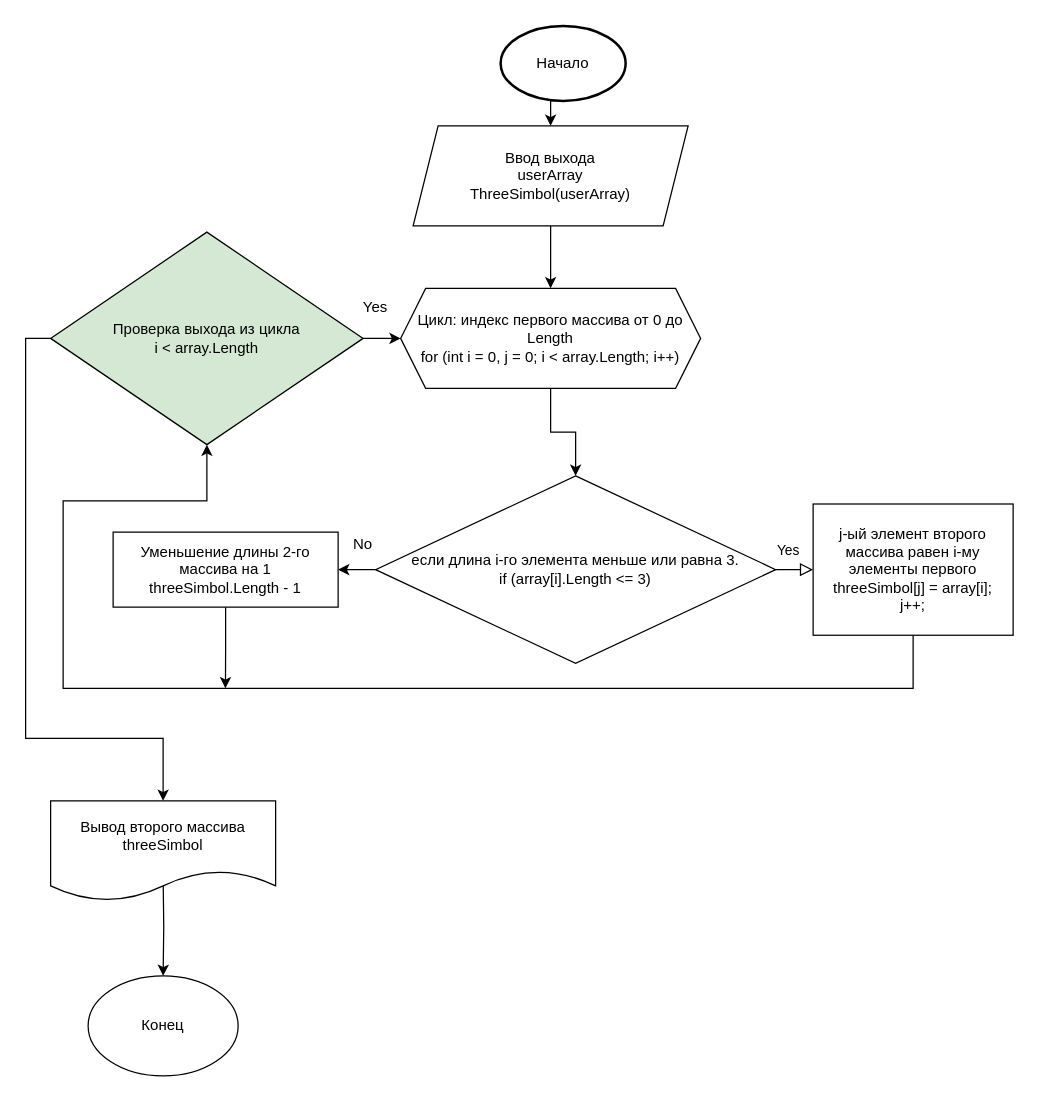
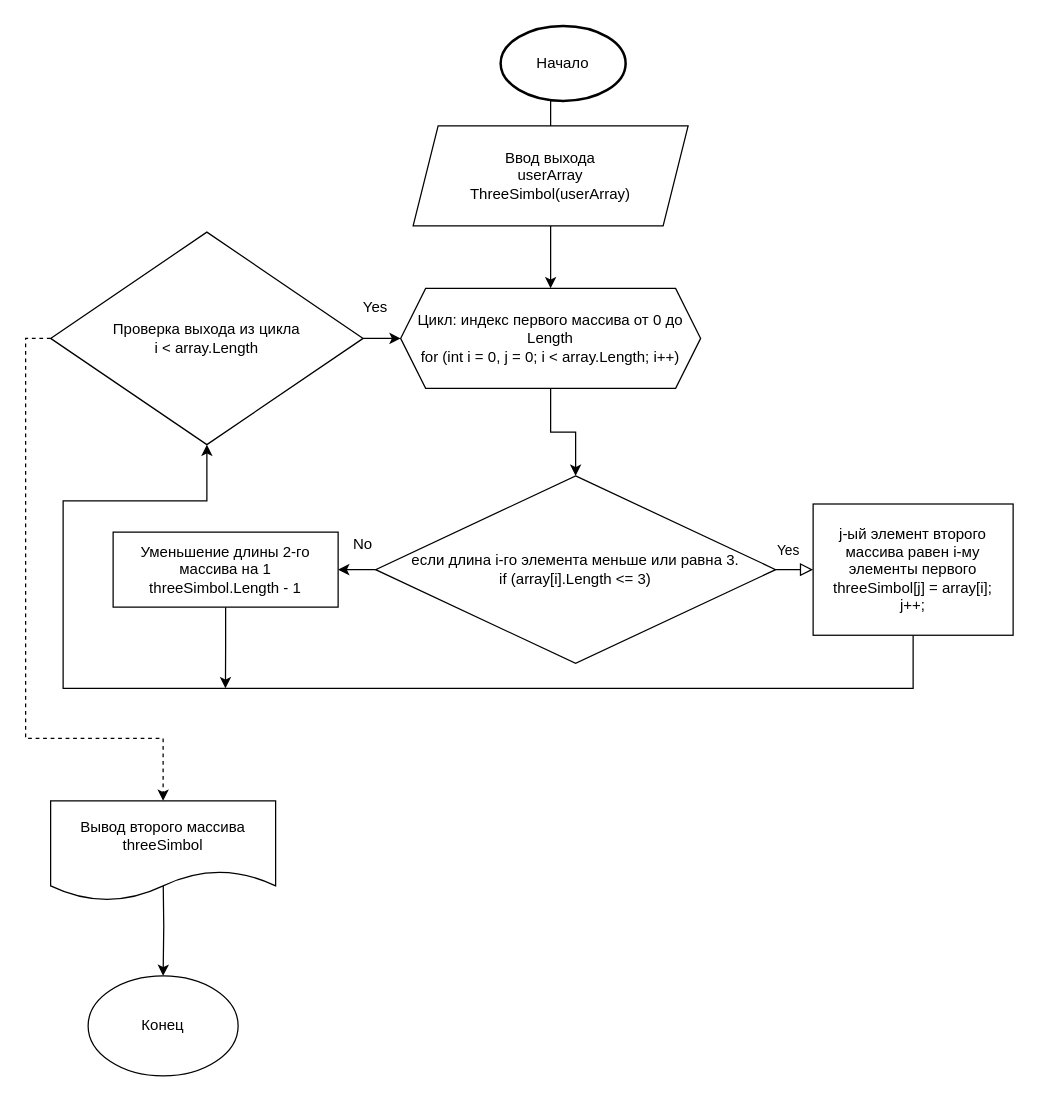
  <mxCell id="0" />
  <mxCell id="1" parent="0" />
  <mxCell id="2" value="Yes" style="edgeStyle=orthogonalEdgeStyle;rounded=0;html=1;jettySize=auto;orthogonalLoop=1;fontSize=11;endArrow=block;endFill=0;endSize=8;strokeWidth=1;shadow=0;labelBackgroundColor=none;exitX=1;exitY=0.5;exitDx=0;exitDy=0;entryX=0;entryY=0.5;entryDx=0;entryDy=0;" parent="1" source="10" target="12" edge="1"><mxGeometry x="-0.333" y="15" relative="1" as="geometry"><mxPoint as="offset" /><mxPoint x="610" y="414.5" as="sourcePoint" /><mxPoint x="660" y="414.5" as="targetPoint" /></mxGeometry></mxCell>
  <mxCell id="3" style="edgeStyle=orthogonalEdgeStyle;rounded=0;orthogonalLoop=1;jettySize=auto;html=1;entryX=0.5;entryY=0;entryDx=0;entryDy=0;" edge="1" parent="1" source="4" target="8"><mxGeometry relative="1" as="geometry" /></mxCell>
  <mxCell id="4" value="Ввод выхода&lt;br&gt;userArray&lt;br&gt;ThreeSimbol(userArray)" style="shape=parallelogram;perimeter=parallelogramPerimeter;whiteSpace=wrap;html=1;fixedSize=1;" vertex="1" parent="1"><mxGeometry x="330" y="100" width="220" height="80" as="geometry" /></mxCell>
- <mxCell id="5" style="edgeStyle=orthogonalEdgeStyle;rounded=0;orthogonalLoop=1;jettySize=auto;html=1;exitX=0.5;exitY=1;exitDx=0;exitDy=0;exitPerimeter=0;entryX=0.5;entryY=0;entryDx=0;entryDy=0;" edge="1" parent="1" source="6" target="4"><mxGeometry relative="1" as="geometry" /></mxCell>
+ <mxCell id="5" style="edgeStyle=orthogonalEdgeStyle;rounded=0;orthogonalLoop=1;jettySize=auto;html=1;exitX=0.5;exitY=1;exitDx=0;exitDy=0;exitPerimeter=0;entryX=0.5;entryY=0;entryDx=0;entryDy=0;endArrow=none;" edge="1" parent="1" source="6" target="4"><mxGeometry relative="1" as="geometry" /></mxCell>
  <mxCell id="6" value="Начало" style="strokeWidth=2;html=1;shape=mxgraph.flowchart.start_1;whiteSpace=wrap;" vertex="1" parent="1"><mxGeometry x="400" y="20" width="100" height="60" as="geometry" /></mxCell>
  <mxCell id="7" style="edgeStyle=orthogonalEdgeStyle;rounded=0;orthogonalLoop=1;jettySize=auto;html=1;exitX=0.5;exitY=1;exitDx=0;exitDy=0;entryX=0.5;entryY=0;entryDx=0;entryDy=0;" edge="1" parent="1" source="8" target="10"><mxGeometry relative="1" as="geometry" /></mxCell>
  <mxCell id="8" value="Цикл: индекс первого массива от 0 до Length&lt;br&gt;for (int i = 0, j = 0; i &amp;lt; array.Length; i++)" style="shape=hexagon;perimeter=hexagonPerimeter2;whiteSpace=wrap;html=1;fixedSize=1;" vertex="1" parent="1"><mxGeometry x="320" y="230" width="240" height="80" as="geometry" /></mxCell>
  <mxCell id="9" style="edgeStyle=orthogonalEdgeStyle;rounded=0;orthogonalLoop=1;jettySize=auto;html=1;exitX=0;exitY=0.5;exitDx=0;exitDy=0;entryX=1;entryY=0.5;entryDx=0;entryDy=0;" edge="1" parent="1" source="10" target="14"><mxGeometry relative="1" as="geometry" /></mxCell>
  <mxCell id="10" value="если длина i-го элемента меньше или равна 3.&lt;br&gt;if (array[i].Length &amp;lt;= 3)" style="rhombus;whiteSpace=wrap;html=1;" vertex="1" parent="1"><mxGeometry x="300" y="380" width="320" height="150" as="geometry" /></mxCell>
  <mxCell id="11" style="edgeStyle=orthogonalEdgeStyle;rounded=0;orthogonalLoop=1;jettySize=auto;html=1;exitX=0.5;exitY=1;exitDx=0;exitDy=0;entryX=0.5;entryY=1;entryDx=0;entryDy=0;" edge="1" parent="1" source="12" target="18"><mxGeometry relative="1" as="geometry"><mxPoint x="240" y="380" as="targetPoint" /><Array as="points"><mxPoint x="730" y="550" /><mxPoint x="50" y="550" /><mxPoint x="50" y="400" /><mxPoint x="165" y="400" /></Array></mxGeometry></mxCell>
  <mxCell id="12" value="j-ый элемент второго массива равен i-му элементы первого&lt;br&gt;threeSimbol[j] = array[i];&lt;br&gt;&amp;nbsp;j++;&amp;nbsp;" style="rounded=0;whiteSpace=wrap;html=1;" vertex="1" parent="1"><mxGeometry x="650" y="402.5" width="160" height="105" as="geometry" /></mxCell>
  <mxCell id="13" style="edgeStyle=orthogonalEdgeStyle;rounded=0;orthogonalLoop=1;jettySize=auto;html=1;exitX=0.5;exitY=1;exitDx=0;exitDy=0;" edge="1" parent="1" source="14"><mxGeometry relative="1" as="geometry"><mxPoint x="179.857" y="550" as="targetPoint" /></mxGeometry></mxCell>
  <mxCell id="14" value="Уменьшение длины 2-го массива на 1&lt;br&gt;threeSimbol.Length - 1" style="rounded=0;whiteSpace=wrap;html=1;" vertex="1" parent="1"><mxGeometry x="90" y="425" width="180" height="60" as="geometry" /></mxCell>
  <mxCell id="15" value="No" style="text;html=1;strokeColor=none;fillColor=none;align=center;verticalAlign=middle;whiteSpace=wrap;rounded=0;" vertex="1" parent="1"><mxGeometry x="260" y="420" width="60" height="30" as="geometry" /></mxCell>
  <mxCell id="16" style="edgeStyle=orthogonalEdgeStyle;rounded=0;orthogonalLoop=1;jettySize=auto;html=1;exitX=1;exitY=0.5;exitDx=0;exitDy=0;entryX=0;entryY=0.5;entryDx=0;entryDy=0;" edge="1" parent="1" source="18" target="8"><mxGeometry relative="1" as="geometry" /></mxCell>
- <mxCell id="17" style="edgeStyle=orthogonalEdgeStyle;rounded=0;orthogonalLoop=1;jettySize=auto;html=1;exitX=0;exitY=0.5;exitDx=0;exitDy=0;entryX=0.5;entryY=0;entryDx=0;entryDy=0;" edge="1" parent="1" source="18" target="21"><mxGeometry relative="1" as="geometry"><mxPoint x="70" y="550" as="targetPoint" /><Array as="points"><mxPoint x="20" y="270" /><mxPoint x="20" y="590" /><mxPoint x="130" y="590" /></Array></mxGeometry></mxCell>
- <mxCell id="18" value="Проверка выхода из цикла&lt;br&gt;i &amp;lt; array.Length" style="rhombus;whiteSpace=wrap;html=1;fillColor=#d5e8d4;" vertex="1" parent="1"><mxGeometry x="40" y="185" width="250" height="170" as="geometry" /></mxCell>
+ <mxCell id="17" style="edgeStyle=orthogonalEdgeStyle;rounded=0;orthogonalLoop=1;jettySize=auto;html=1;exitX=0;exitY=0.5;exitDx=0;exitDy=0;entryX=0.5;entryY=0;entryDx=0;entryDy=0;dashed=1;" edge="1" parent="1" source="18" target="21"><mxGeometry relative="1" as="geometry"><mxPoint x="70" y="550" as="targetPoint" /><Array as="points"><mxPoint x="20" y="270" /><mxPoint x="20" y="590" /><mxPoint x="130" y="590" /></Array></mxGeometry></mxCell>
+ <mxCell id="18" value="Проверка выхода из цикла&lt;br&gt;i &amp;lt; array.Length" style="rhombus;whiteSpace=wrap;html=1;" vertex="1" parent="1"><mxGeometry x="40" y="185" width="250" height="170" as="geometry" /></mxCell>
  <mxCell id="19" value="Yes" style="text;html=1;strokeColor=none;fillColor=none;align=center;verticalAlign=middle;whiteSpace=wrap;rounded=0;" vertex="1" parent="1"><mxGeometry x="270" y="230" width="60" height="30" as="geometry" /></mxCell>
  <mxCell id="20" style="edgeStyle=orthogonalEdgeStyle;rounded=0;orthogonalLoop=1;jettySize=auto;html=1;entryX=0.5;entryY=0;entryDx=0;entryDy=0;" edge="1" parent="1" target="22"><mxGeometry relative="1" as="geometry"><mxPoint x="130" y="700" as="sourcePoint" /></mxGeometry></mxCell>
  <mxCell id="21" value="Вывод второго массива&lt;br&gt;threeSimbol" style="shape=document;whiteSpace=wrap;html=1;boundedLbl=1;" vertex="1" parent="1"><mxGeometry x="40" y="640" width="180" height="80" as="geometry" /></mxCell>
  <mxCell id="22" value="Конец" style="ellipse;whiteSpace=wrap;html=1;" vertex="1" parent="1"><mxGeometry x="70" y="780" width="120" height="80" as="geometry" /></mxCell>
